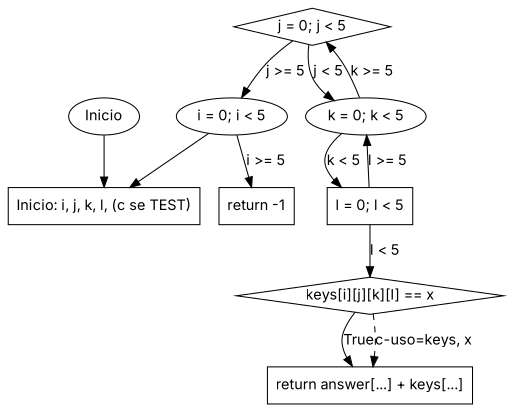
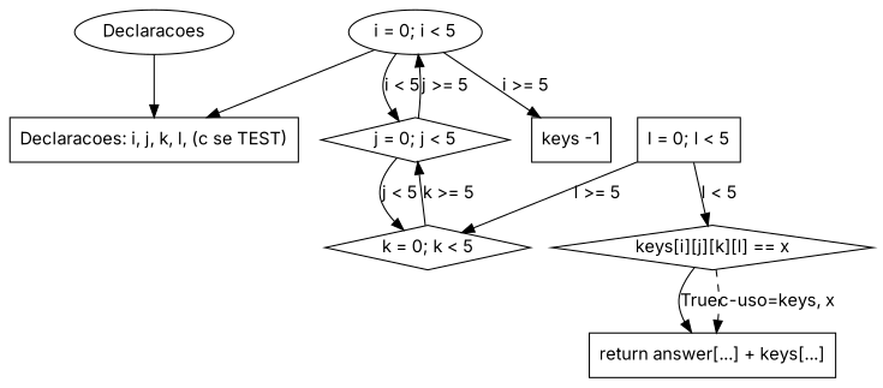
  digraph {
    fontname=Inter
    rankdir=TB
    node [fontname=Inter shape=box]
    edge [fontname=Inter]
-   n1 [label=Inicio shape=ellipse]
-   n2 [label="Inicio: i, j, k, l, (c se TEST)"]
+   n1 [label=Declaracoes shape=ellipse]
+   n2 [label="Declaracoes: i, j, k, l, (c se TEST)"]
    n3 [label="i = 0; i < 5" shape=ellipse]
    n4 [label="j = 0; j < 5" shape=diamond]
-   n5 [label="return -1"]
-   n6 [label="k = 0; k < 5" shape=ellipse]
+   n5 [label="keys -1"]
+   n6 [label="k = 0; k < 5" shape=diamond]
    n7 [label="l = 0; l < 5"]
    n8 [label="keys[i][j][k][l] == x" shape=diamond]
    n9 [label="return answer[...] + keys[...]"]
    n1 -> n2
    n3 -> n2
+   n3 -> n4 [label="i < 5"]
    n3 -> n5 [label="i >= 5"]
    n4 -> n3 [label="j >= 5"]
    n4 -> n6 [label="j < 5"]
    n6 -> n4 [label="k >= 5"]
-   n6 -> n7 [label="k < 5"]
    n7 -> n6 [label="l >= 5"]
    n7 -> n8 [label="l < 5"]
    n8 -> n9 [label=True]
    n8 -> n9 [label="c-uso=keys, x" style=dashed]
  }
